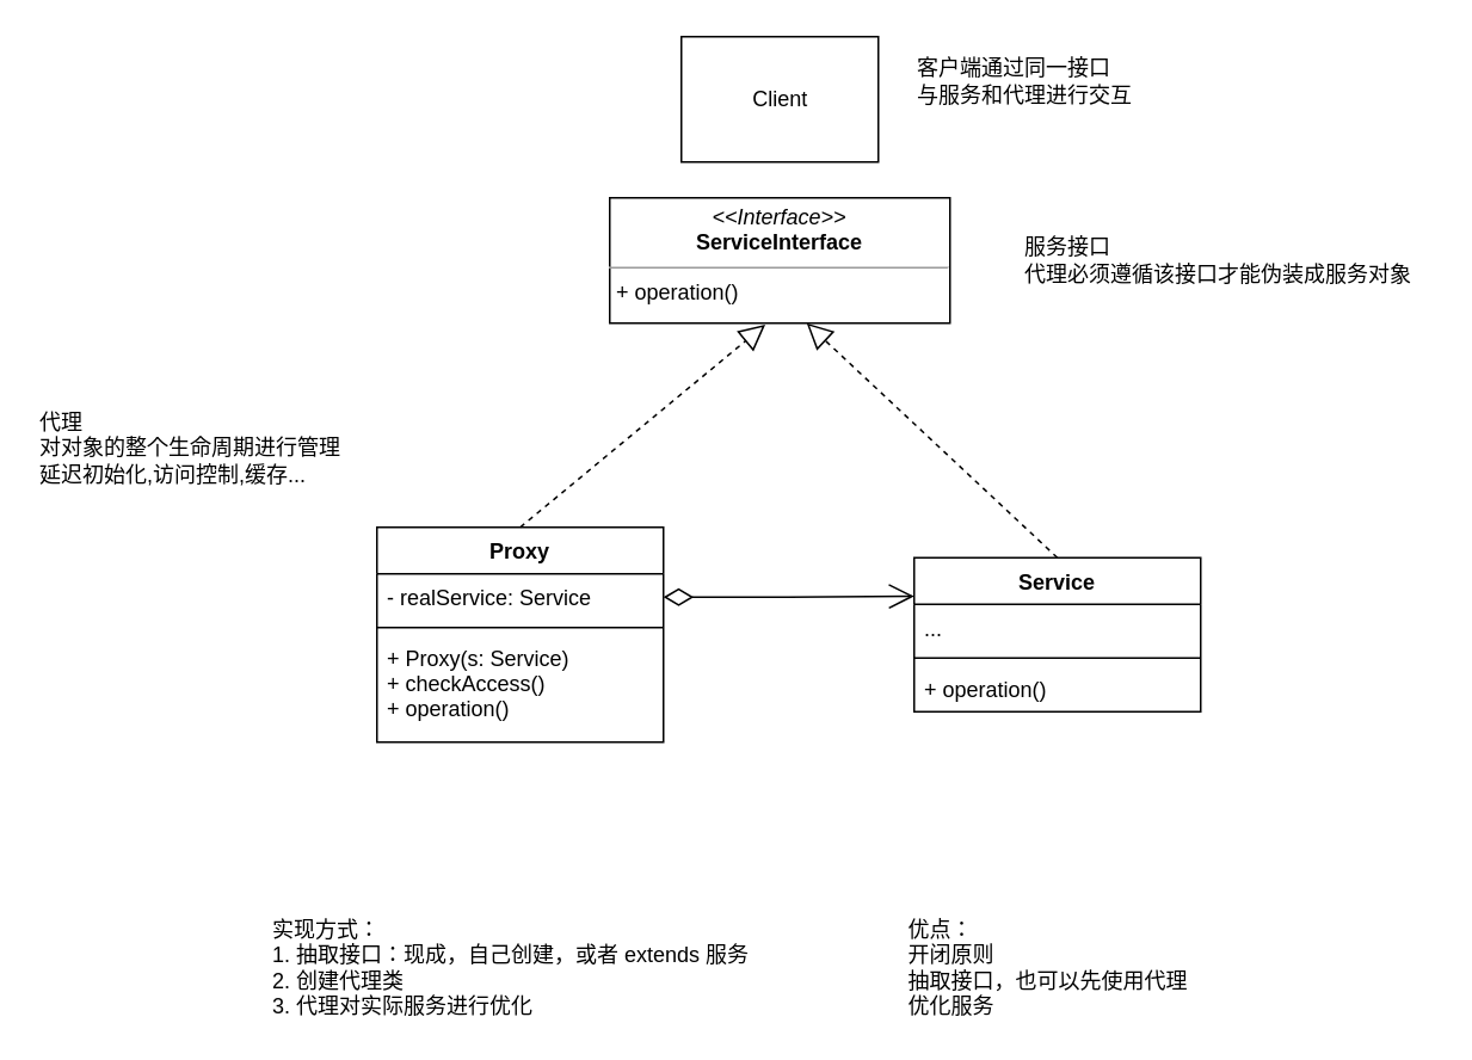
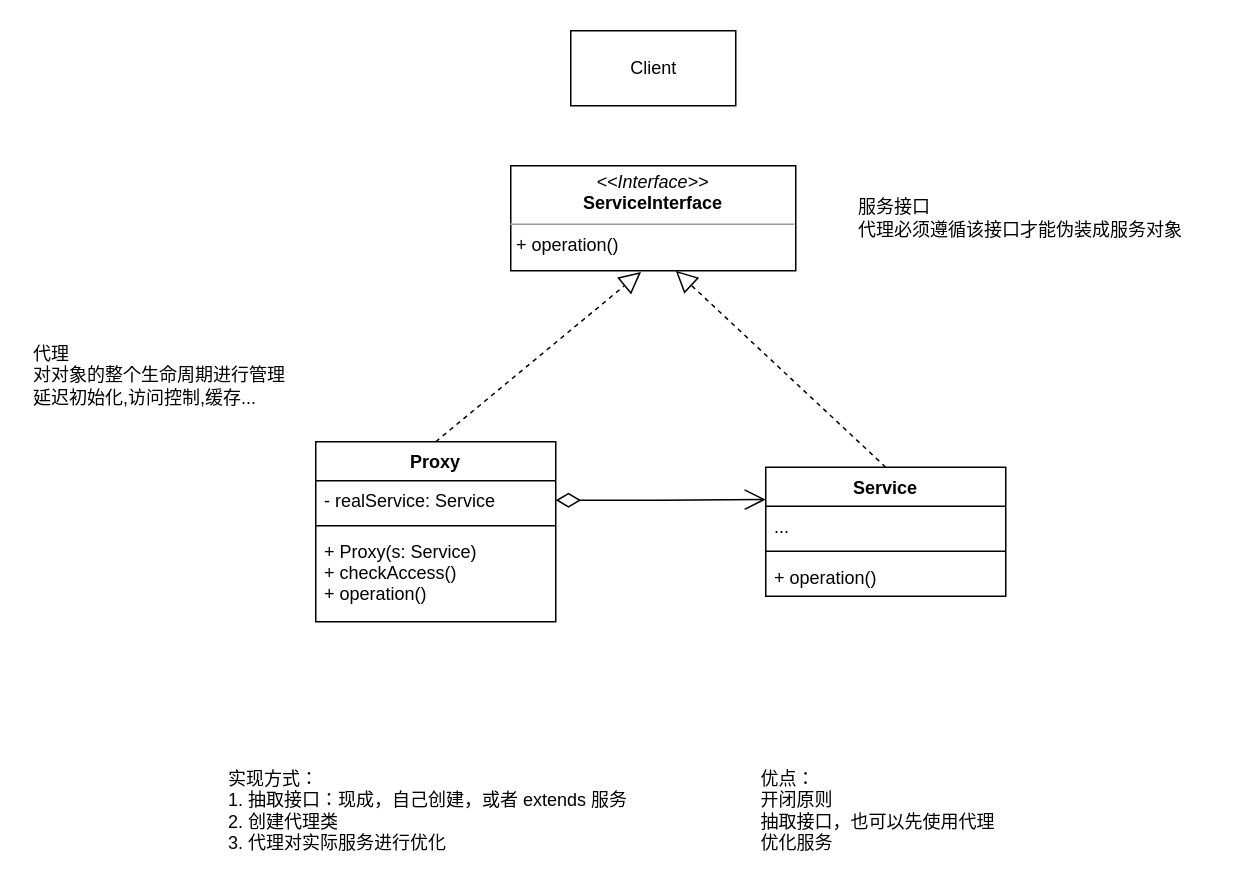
  <mxCell id="0" />
  <mxCell id="1" parent="0" />
  <mxCell id="2" value="&lt;p style=&quot;margin: 0px ; margin-top: 4px ; text-align: center&quot;&gt;&lt;i&gt;&amp;lt;&amp;lt;Interface&amp;gt;&amp;gt;&lt;/i&gt;&lt;br&gt;&lt;b&gt;ServiceInterface&lt;/b&gt;&lt;/p&gt;&lt;hr size=&quot;1&quot;&gt;&lt;p style=&quot;margin: 0px ; margin-left: 4px&quot;&gt;&lt;/p&gt;&lt;p style=&quot;margin: 0px ; margin-left: 4px&quot;&gt;+ operation()&lt;br&gt;&lt;/p&gt;" style="verticalAlign=top;align=left;overflow=fill;fontSize=12;fontFamily=Helvetica;html=1;" vertex="1" parent="1"><mxGeometry x="340" y="110" width="190" height="70" as="geometry" /></mxCell>
- <mxCell id="3" value="Client" style="html=1;" vertex="1" parent="1"><mxGeometry x="380" y="20" width="110" height="70" as="geometry" /></mxCell>
+ <mxCell id="3" value="Client" style="html=1;" vertex="1" parent="1"><mxGeometry x="380" y="20" width="110" height="50" as="geometry" /></mxCell>
  <mxCell id="4" value="Proxy" style="swimlane;fontStyle=1;align=center;verticalAlign=top;childLayout=stackLayout;horizontal=1;startSize=26;horizontalStack=0;resizeParent=1;resizeParentMax=0;resizeLast=0;collapsible=1;marginBottom=0;" vertex="1" parent="1"><mxGeometry x="210" y="294" width="160" height="120" as="geometry" /></mxCell>
  <mxCell id="5" value="- realService: Service" style="text;strokeColor=none;fillColor=none;align=left;verticalAlign=top;spacingLeft=4;spacingRight=4;overflow=hidden;rotatable=0;points=[[0,0.5],[1,0.5]];portConstraint=eastwest;" vertex="1" parent="4"><mxGeometry y="26" width="160" height="26" as="geometry" /></mxCell>
  <mxCell id="6" value="" style="line;strokeWidth=1;fillColor=none;align=left;verticalAlign=middle;spacingTop=-1;spacingLeft=3;spacingRight=3;rotatable=0;labelPosition=right;points=[];portConstraint=eastwest;" vertex="1" parent="4"><mxGeometry y="52" width="160" height="8" as="geometry" /></mxCell>
  <mxCell id="7" value="+ Proxy(s: Service)&#10;+ checkAccess()&#10;+ operation()" style="text;strokeColor=none;fillColor=none;align=left;verticalAlign=top;spacingLeft=4;spacingRight=4;overflow=hidden;rotatable=0;points=[[0,0.5],[1,0.5]];portConstraint=eastwest;" vertex="1" parent="4"><mxGeometry y="60" width="160" height="60" as="geometry" /></mxCell>
  <mxCell id="8" value="Service" style="swimlane;fontStyle=1;align=center;verticalAlign=top;childLayout=stackLayout;horizontal=1;startSize=26;horizontalStack=0;resizeParent=1;resizeParentMax=0;resizeLast=0;collapsible=1;marginBottom=0;" vertex="1" parent="1"><mxGeometry x="510" y="311" width="160" height="86" as="geometry" /></mxCell>
  <mxCell id="9" value="..." style="text;strokeColor=none;fillColor=none;align=left;verticalAlign=top;spacingLeft=4;spacingRight=4;overflow=hidden;rotatable=0;points=[[0,0.5],[1,0.5]];portConstraint=eastwest;" vertex="1" parent="8"><mxGeometry y="26" width="160" height="26" as="geometry" /></mxCell>
  <mxCell id="10" value="" style="line;strokeWidth=1;fillColor=none;align=left;verticalAlign=middle;spacingTop=-1;spacingLeft=3;spacingRight=3;rotatable=0;labelPosition=right;points=[];portConstraint=eastwest;" vertex="1" parent="8"><mxGeometry y="52" width="160" height="8" as="geometry" /></mxCell>
  <mxCell id="11" value="+ operation()" style="text;strokeColor=none;fillColor=none;align=left;verticalAlign=top;spacingLeft=4;spacingRight=4;overflow=hidden;rotatable=0;points=[[0,0.5],[1,0.5]];portConstraint=eastwest;" vertex="1" parent="8"><mxGeometry y="60" width="160" height="26" as="geometry" /></mxCell>
  <mxCell id="12" value="" style="endArrow=block;dashed=1;endFill=0;endSize=12;html=1;rounded=0;exitX=0.5;exitY=0;exitDx=0;exitDy=0;entryX=0.457;entryY=1.012;entryDx=0;entryDy=0;entryPerimeter=0;" edge="1" parent="1" source="4" target="2"><mxGeometry width="160" relative="1" as="geometry"><mxPoint x="100" y="200" as="sourcePoint" /><mxPoint x="260" y="200" as="targetPoint" /></mxGeometry></mxCell>
  <mxCell id="13" value="" style="endArrow=block;dashed=1;endFill=0;endSize=12;html=1;rounded=0;exitX=0.5;exitY=0;exitDx=0;exitDy=0;" edge="1" parent="1" source="8"><mxGeometry width="160" relative="1" as="geometry"><mxPoint x="350" y="140" as="sourcePoint" /><mxPoint x="450" y="180" as="targetPoint" /></mxGeometry></mxCell>
  <mxCell id="14" value="" style="endArrow=open;html=1;endSize=12;startArrow=diamondThin;startSize=14;startFill=0;edgeStyle=orthogonalEdgeStyle;align=left;verticalAlign=bottom;rounded=0;exitX=1;exitY=0.5;exitDx=0;exitDy=0;entryX=0;entryY=0.25;entryDx=0;entryDy=0;" edge="1" parent="1" source="5" target="8"><mxGeometry x="-1" y="3" relative="1" as="geometry"><mxPoint x="350" y="200" as="sourcePoint" /><mxPoint x="510" y="200" as="targetPoint" /></mxGeometry></mxCell>
- <mxCell id="15" value="客户端通过同一接口&lt;br&gt;与服务和代理进行交互" style="text;html=1;align=left;verticalAlign=middle;resizable=0;points=[];autosize=1;strokeColor=none;fillColor=none;" vertex="1" parent="1"><mxGeometry x="510" y="30" width="140" height="30" as="geometry" /></mxCell>
  <mxCell id="16" value="服务接口&lt;br&gt;代理必须遵循该接口才能伪装成服务对象" style="text;html=1;align=left;verticalAlign=middle;resizable=0;points=[];autosize=1;strokeColor=none;fillColor=none;" vertex="1" parent="1"><mxGeometry x="570" y="130" width="230" height="30" as="geometry" /></mxCell>
  <mxCell id="17" value="代理&lt;br&gt;对对象的整个生命周期进行管理&lt;br&gt;延迟初始化,访问控制,缓存..." style="text;html=1;align=left;verticalAlign=middle;resizable=0;points=[];autosize=1;strokeColor=none;fillColor=none;" vertex="1" parent="1"><mxGeometry x="20" y="225" width="180" height="50" as="geometry" /></mxCell>
  <mxCell id="18" value="实现方式：&lt;br&gt;1. 抽取接口：现成，自己创建，或者 extends 服务&lt;br&gt;2. 创建代理类&lt;br&gt;3. 代理对实际服务进行优化" style="text;html=1;align=left;verticalAlign=middle;resizable=0;points=[];autosize=1;strokeColor=none;fillColor=none;" vertex="1" parent="1"><mxGeometry x="150" y="510" width="280" height="60" as="geometry" /></mxCell>
  <mxCell id="19" value="优点：&lt;br&gt;开闭原则&lt;br&gt;抽取接口，也可以先使用代理&lt;br&gt;优化服务" style="text;html=1;align=left;verticalAlign=middle;resizable=0;points=[];autosize=1;strokeColor=none;fillColor=none;fontStyle=0" vertex="1" parent="1"><mxGeometry x="505" y="510" width="210" height="60" as="geometry" /></mxCell>
